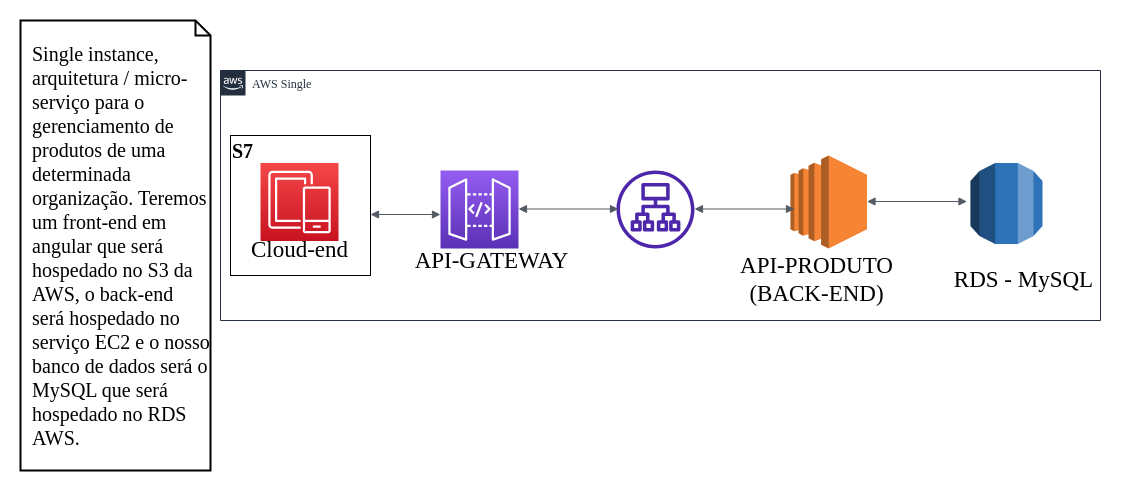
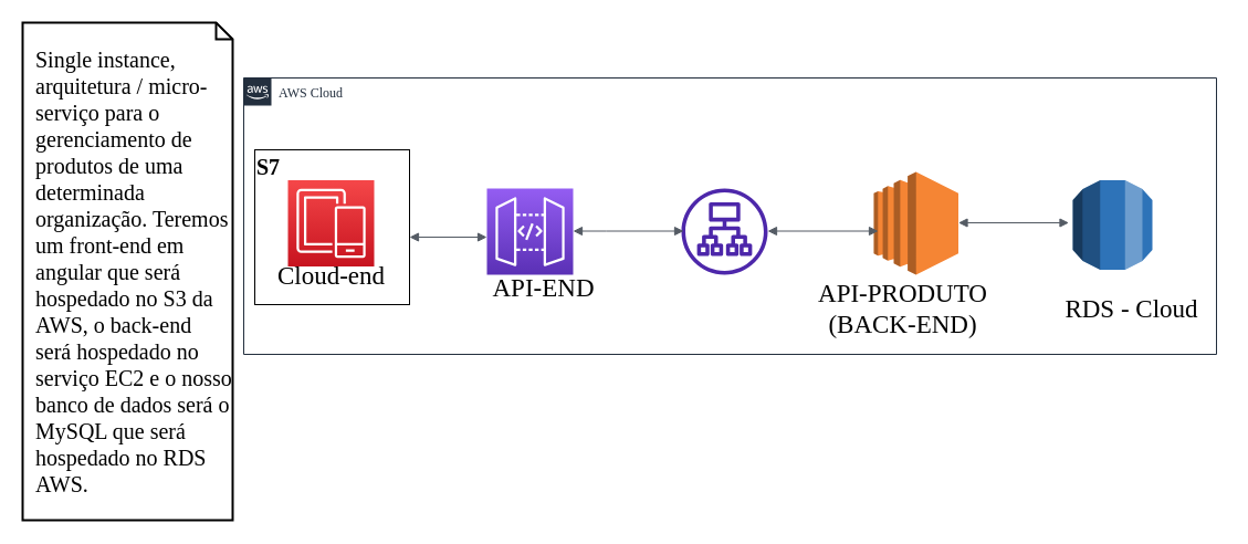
  <mxCell id="0" />
  <mxCell id="1" parent="0" />
  <mxCell id="2" value="" style="group" vertex="1" connectable="0" parent="1"><mxGeometry x="20" y="20" width="1080" height="450" as="geometry" /></mxCell>
  <mxCell id="3" value="Single instance, arquitetura / micro-serviço para o gerenciamento de produtos de uma determinada organização. Teremos um front-end em angular que será hospedado no S3 da AWS, o back-end será hospedado no serviço EC2 e o nosso banco de dados será o MySQL que será hospedado no RDS AWS.&lt;div style=&quot;&quot;&gt;&lt;/div&gt;" style="shape=note;size=15;align=left;spacingLeft=10;html=1;whiteSpace=wrap;shadow=0;sketch=0;strokeWidth=2;fontFamily=Times New Roman;fontSize=20;gradientDirection=east;" vertex="1" parent="2"><mxGeometry width="190" height="450" as="geometry" /></mxCell>
- <mxCell id="4" value="AWS Single" style="points=[[0,0],[0.25,0],[0.5,0],[0.75,0],[1,0],[1,0.25],[1,0.5],[1,0.75],[1,1],[0.75,1],[0.5,1],[0.25,1],[0,1],[0,0.75],[0,0.5],[0,0.25]];outlineConnect=0;gradientColor=none;html=1;whiteSpace=wrap;fontSize=12;fontStyle=0;container=1;pointerEvents=0;collapsible=0;recursiveResize=0;shape=mxgraph.aws4.group;grIcon=mxgraph.aws4.group_aws_cloud_alt;strokeColor=#232F3E;fillColor=none;verticalAlign=top;align=left;spacingLeft=30;fontColor=#232F3E;dashed=0;fontFamily=Garamond;" vertex="1" parent="2"><mxGeometry x="200" y="50" width="880" height="250" as="geometry" /></mxCell>
+ <mxCell id="4" value="AWS Cloud" style="points=[[0,0],[0.25,0],[0.5,0],[0.75,0],[1,0],[1,0.25],[1,0.5],[1,0.75],[1,1],[0.75,1],[0.5,1],[0.25,1],[0,1],[0,0.75],[0,0.5],[0,0.25]];outlineConnect=0;gradientColor=none;html=1;whiteSpace=wrap;fontSize=12;fontStyle=0;container=1;pointerEvents=0;collapsible=0;recursiveResize=0;shape=mxgraph.aws4.group;grIcon=mxgraph.aws4.group_aws_cloud_alt;strokeColor=#232F3E;fillColor=none;verticalAlign=top;align=left;spacingLeft=30;fontColor=#232F3E;dashed=0;fontFamily=Garamond;" vertex="1" parent="2"><mxGeometry x="200" y="50" width="880" height="250" as="geometry" /></mxCell>
  <mxCell id="5" value="" style="whiteSpace=wrap;html=1;aspect=fixed;fontFamily=Garamond;" vertex="1" parent="4"><mxGeometry x="10" y="65" width="140" height="140" as="geometry" /></mxCell>
  <mxCell id="6" value="" style="edgeStyle=orthogonalEdgeStyle;html=1;endArrow=block;elbow=vertical;startArrow=block;startFill=1;endFill=1;strokeColor=#545B64;rounded=0;fontFamily=Times New Roman;fontSize=23;" edge="1" parent="4"><mxGeometry width="100" relative="1" as="geometry"><mxPoint x="150" y="144" as="sourcePoint" /><mxPoint x="220" y="144" as="targetPoint" /></mxGeometry></mxCell>
- <mxCell id="7" value="&lt;h2 style=&quot;&quot;&gt;&lt;font face=&quot;Times New Roman&quot; style=&quot;font-size: 23px; font-weight: normal;&quot;&gt;API-GATEWAY&lt;/font&gt;&lt;/h2&gt;" style="text;strokeColor=none;fillColor=none;html=1;fontSize=24;fontStyle=1;verticalAlign=middle;align=center;" vertex="1" parent="4"><mxGeometry x="180" y="165" width="181" height="40" as="geometry" /></mxCell>
+ <mxCell id="7" value="&lt;h2 style=&quot;&quot;&gt;&lt;font face=&quot;Times New Roman&quot; style=&quot;font-size: 23px; font-weight: normal;&quot;&gt;API-END&lt;/font&gt;&lt;/h2&gt;" style="text;strokeColor=none;fillColor=none;html=1;fontSize=24;fontStyle=1;verticalAlign=middle;align=center;" vertex="1" parent="4"><mxGeometry x="180" y="165" width="181" height="40" as="geometry" /></mxCell>
  <mxCell id="8" value="" style="sketch=0;points=[[0,0,0],[0.25,0,0],[0.5,0,0],[0.75,0,0],[1,0,0],[0,1,0],[0.25,1,0],[0.5,1,0],[0.75,1,0],[1,1,0],[0,0.25,0],[0,0.5,0],[0,0.75,0],[1,0.25,0],[1,0.5,0],[1,0.75,0]];outlineConnect=0;fontColor=#232F3E;gradientColor=#945DF2;gradientDirection=north;fillColor=#5A30B5;strokeColor=#ffffff;dashed=0;verticalLabelPosition=bottom;verticalAlign=top;align=center;html=1;fontSize=12;fontStyle=0;aspect=fixed;shape=mxgraph.aws4.resourceIcon;resIcon=mxgraph.aws4.api_gateway;shadow=0;strokeWidth=2;fontFamily=Times New Roman;" vertex="1" parent="4"><mxGeometry x="220" y="100" width="78" height="78" as="geometry" /></mxCell>
  <mxCell id="9" value="" style="sketch=0;outlineConnect=0;fontColor=#232F3E;gradientColor=none;fillColor=#4D27AA;strokeColor=none;dashed=0;verticalLabelPosition=bottom;verticalAlign=top;align=center;html=1;fontSize=12;fontStyle=0;aspect=fixed;pointerEvents=1;shape=mxgraph.aws4.application_load_balancer;shadow=0;strokeWidth=2;fontFamily=Times New Roman;" vertex="1" parent="4"><mxGeometry x="396" y="100" width="78" height="78" as="geometry" /></mxCell>
  <mxCell id="10" value="" style="edgeStyle=orthogonalEdgeStyle;html=1;endArrow=block;elbow=vertical;startArrow=block;startFill=1;endFill=1;strokeColor=#545B64;rounded=0;fontFamily=Times New Roman;fontSize=23;" edge="1" parent="4"><mxGeometry width="100" relative="1" as="geometry"><mxPoint x="298" y="138.5" as="sourcePoint" /><mxPoint x="398" y="138.5" as="targetPoint" /><Array as="points"><mxPoint x="328" y="138.5" /><mxPoint x="328" y="138.5" /></Array></mxGeometry></mxCell>
  <mxCell id="11" value="" style="outlineConnect=0;dashed=0;verticalLabelPosition=bottom;verticalAlign=top;align=center;html=1;shape=mxgraph.aws3.ec2;fillColor=#F58534;gradientColor=none;shadow=0;sketch=0;strokeWidth=2;fontFamily=Times New Roman;fontSize=23;" vertex="1" parent="4"><mxGeometry x="570" y="85" width="76.5" height="93" as="geometry" /></mxCell>
  <mxCell id="12" value="" style="edgeStyle=orthogonalEdgeStyle;html=1;endArrow=block;elbow=vertical;startArrow=block;startFill=1;endFill=1;strokeColor=#545B64;rounded=0;fontFamily=Times New Roman;fontSize=23;" edge="1" parent="4"><mxGeometry width="100" relative="1" as="geometry"><mxPoint x="474" y="138.5" as="sourcePoint" /><mxPoint x="574" y="138.5" as="targetPoint" /><Array as="points"><mxPoint x="474" y="138.5" /></Array></mxGeometry></mxCell>
  <mxCell id="13" value="API-PRODUTO&lt;br&gt;(BACK-END)" style="text;html=1;strokeColor=none;fillColor=none;align=center;verticalAlign=middle;whiteSpace=wrap;rounded=0;shadow=0;sketch=0;strokeWidth=2;fontFamily=Times New Roman;fontSize=23;" vertex="1" parent="4"><mxGeometry x="513.25" y="194" width="166.75" height="30" as="geometry" /></mxCell>
  <mxCell id="14" value="&lt;h2 style=&quot;&quot;&gt;&lt;font face=&quot;Times New Roman&quot; style=&quot;font-size: 23px; font-weight: normal;&quot;&gt;Cloud-end&lt;/font&gt;&lt;/h2&gt;" style="text;strokeColor=none;fillColor=none;html=1;fontSize=24;fontStyle=1;verticalAlign=middle;align=center;" vertex="1" parent="4"><mxGeometry x="29" y="154" width="100" height="40" as="geometry" /></mxCell>
  <mxCell id="15" value="" style="sketch=0;points=[[0,0,0],[0.25,0,0],[0.5,0,0],[0.75,0,0],[1,0,0],[0,1,0],[0.25,1,0],[0.5,1,0],[0.75,1,0],[1,1,0],[0,0.25,0],[0,0.5,0],[0,0.75,0],[1,0.25,0],[1,0.5,0],[1,0.75,0]];outlineConnect=0;fontColor=#232F3E;gradientColor=#F54749;gradientDirection=north;fillColor=#C7131F;strokeColor=#ffffff;dashed=0;verticalLabelPosition=bottom;verticalAlign=top;align=center;html=1;fontSize=12;fontStyle=0;aspect=fixed;shape=mxgraph.aws4.resourceIcon;resIcon=mxgraph.aws4.mobile;shadow=0;strokeWidth=2;fontFamily=Times New Roman;" vertex="1" parent="4"><mxGeometry x="40" y="92.5" width="78" height="78" as="geometry" /></mxCell>
  <mxCell id="16" value="&lt;font face=&quot;Times New Roman&quot; style=&quot;font-size: 20px;&quot;&gt;S7&lt;/font&gt;" style="text;strokeColor=none;fillColor=none;html=1;fontSize=24;fontStyle=1;verticalAlign=middle;align=left;" vertex="1" parent="4"><mxGeometry x="10" y="60" width="30" height="40" as="geometry" /></mxCell>
  <mxCell id="17" value="" style="edgeStyle=orthogonalEdgeStyle;html=1;endArrow=block;elbow=vertical;startArrow=block;startFill=1;endFill=1;strokeColor=#545B64;rounded=0;fontFamily=Times New Roman;fontSize=23;" edge="1" parent="4"><mxGeometry width="100" relative="1" as="geometry"><mxPoint x="646.5" y="131" as="sourcePoint" /><mxPoint x="746.5" y="131" as="targetPoint" /><Array as="points"><mxPoint x="646.5" y="131" /></Array></mxGeometry></mxCell>
  <mxCell id="18" value="" style="outlineConnect=0;dashed=0;verticalLabelPosition=bottom;verticalAlign=top;align=center;html=1;shape=mxgraph.aws3.rds;fillColor=#2E73B8;gradientColor=none;shadow=0;sketch=0;strokeWidth=2;fontFamily=Times New Roman;fontSize=20;" vertex="1" parent="4"><mxGeometry x="750" y="92.5" width="72" height="81" as="geometry" /></mxCell>
- <mxCell id="19" value="RDS - MySQL" style="text;html=1;strokeColor=none;fillColor=none;align=center;verticalAlign=middle;whiteSpace=wrap;rounded=0;shadow=0;sketch=0;strokeWidth=2;fontFamily=Times New Roman;fontSize=23;" vertex="1" parent="4"><mxGeometry x="720" y="194" width="166.75" height="30" as="geometry" /></mxCell>
+ <mxCell id="19" value="RDS - Cloud" style="text;html=1;strokeColor=none;fillColor=none;align=center;verticalAlign=middle;whiteSpace=wrap;rounded=0;shadow=0;sketch=0;strokeWidth=2;fontFamily=Times New Roman;fontSize=23;" vertex="1" parent="4"><mxGeometry x="720" y="194" width="166.75" height="30" as="geometry" /></mxCell>
